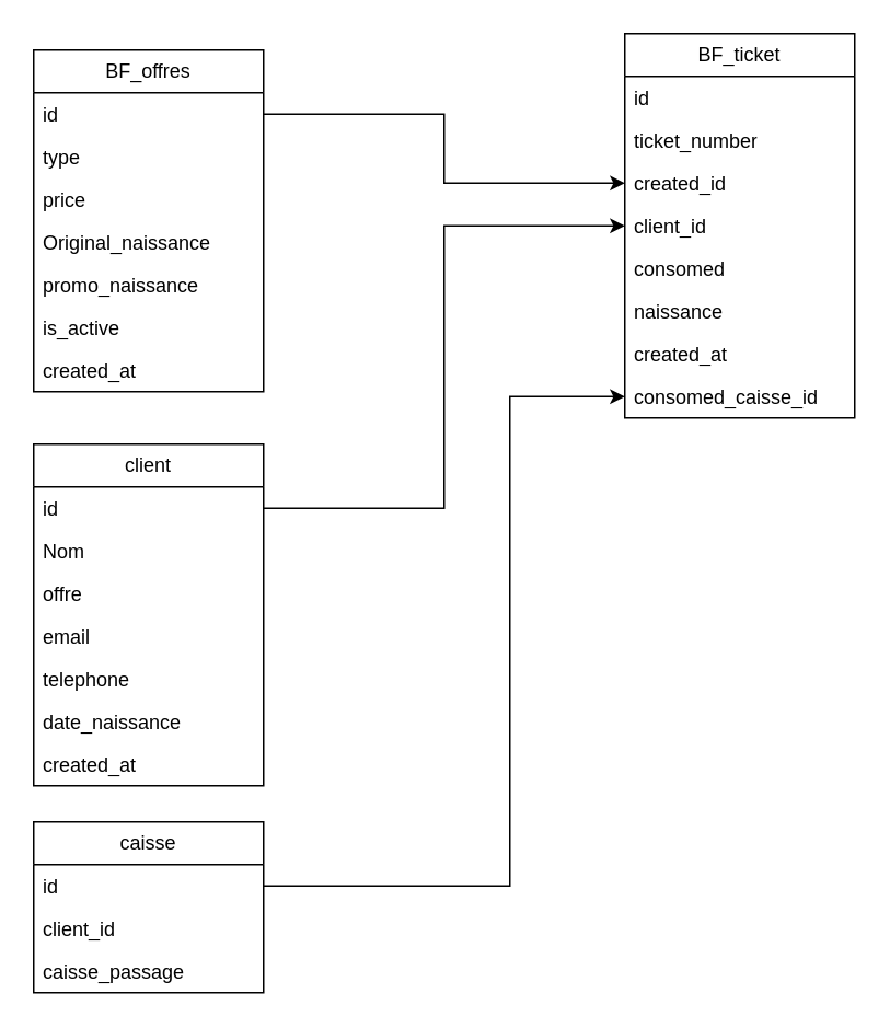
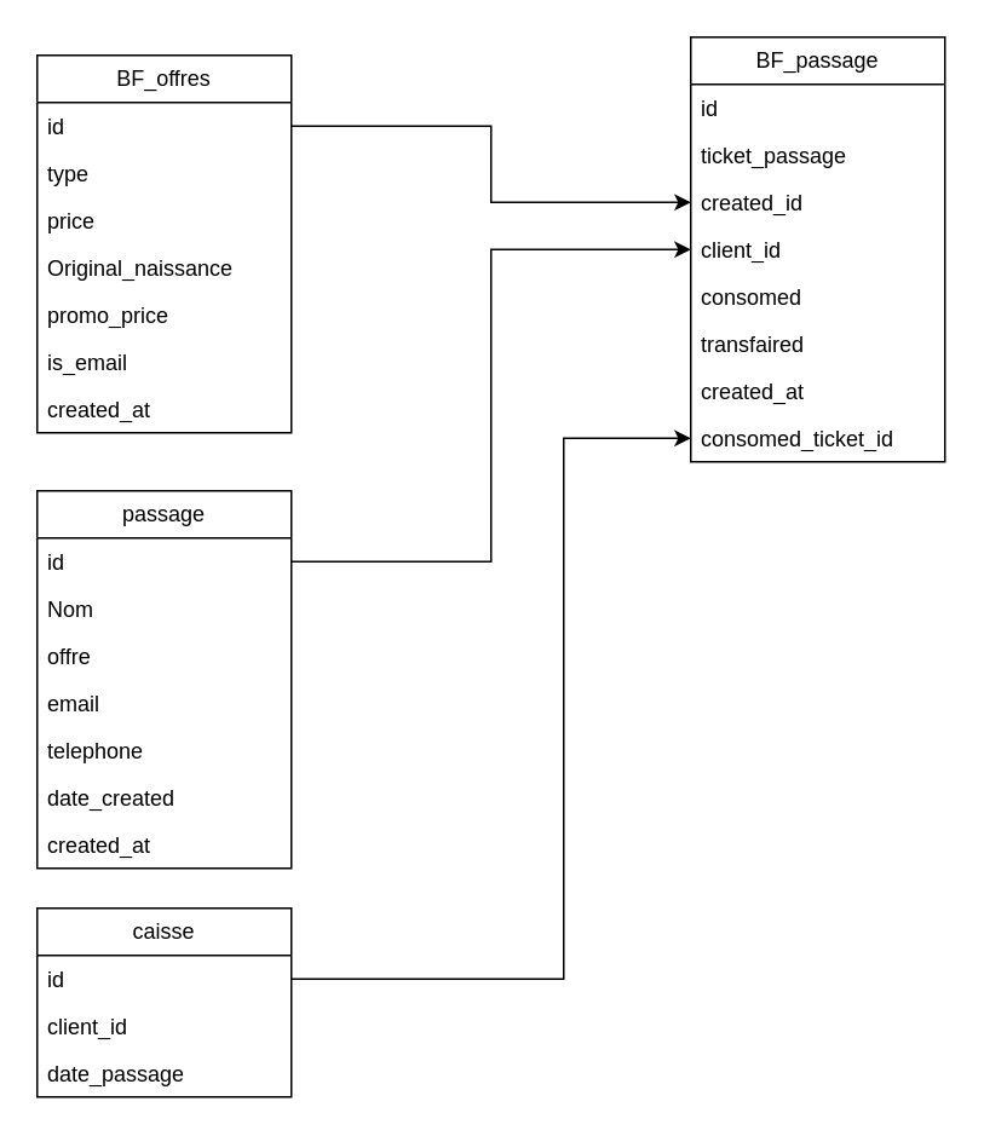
  <mxCell id="0" />
  <mxCell id="1" parent="0" />
  <mxCell id="2" value="BF_offres" style="swimlane;fontStyle=0;childLayout=stackLayout;horizontal=1;startSize=26;fillColor=none;horizontalStack=0;resizeParent=1;resizeParentMax=0;resizeLast=0;collapsible=1;marginBottom=0;whiteSpace=wrap;html=1;" vertex="1" parent="1"><mxGeometry x="20" y="30" width="140" height="208" as="geometry" /></mxCell>
  <mxCell id="3" value="id" style="text;strokeColor=none;fillColor=none;align=left;verticalAlign=top;spacingLeft=4;spacingRight=4;overflow=hidden;rotatable=0;points=[[0,0.5],[1,0.5]];portConstraint=eastwest;whiteSpace=wrap;html=1;" vertex="1" parent="2"><mxGeometry y="26" width="140" height="26" as="geometry" /></mxCell>
  <mxCell id="4" value="type" style="text;strokeColor=none;fillColor=none;align=left;verticalAlign=top;spacingLeft=4;spacingRight=4;overflow=hidden;rotatable=0;points=[[0,0.5],[1,0.5]];portConstraint=eastwest;whiteSpace=wrap;html=1;" vertex="1" parent="2"><mxGeometry y="52" width="140" height="26" as="geometry" /></mxCell>
  <mxCell id="5" value="price" style="text;strokeColor=none;fillColor=none;align=left;verticalAlign=top;spacingLeft=4;spacingRight=4;overflow=hidden;rotatable=0;points=[[0,0.5],[1,0.5]];portConstraint=eastwest;whiteSpace=wrap;html=1;" vertex="1" parent="2"><mxGeometry y="78" width="140" height="26" as="geometry" /></mxCell>
  <mxCell id="6" value="Original_naissance" style="text;strokeColor=none;fillColor=none;align=left;verticalAlign=top;spacingLeft=4;spacingRight=4;overflow=hidden;rotatable=0;points=[[0,0.5],[1,0.5]];portConstraint=eastwest;whiteSpace=wrap;html=1;" vertex="1" parent="2"><mxGeometry y="104" width="140" height="26" as="geometry" /></mxCell>
- <mxCell id="7" value="promo_naissance" style="text;strokeColor=none;fillColor=none;align=left;verticalAlign=top;spacingLeft=4;spacingRight=4;overflow=hidden;rotatable=0;points=[[0,0.5],[1,0.5]];portConstraint=eastwest;whiteSpace=wrap;html=1;" vertex="1" parent="2"><mxGeometry y="130" width="140" height="26" as="geometry" /></mxCell>
- <mxCell id="8" value="is_active" style="text;strokeColor=none;fillColor=none;align=left;verticalAlign=top;spacingLeft=4;spacingRight=4;overflow=hidden;rotatable=0;points=[[0,0.5],[1,0.5]];portConstraint=eastwest;whiteSpace=wrap;html=1;" vertex="1" parent="2"><mxGeometry y="156" width="140" height="26" as="geometry" /></mxCell>
+ <mxCell id="7" value="promo_price" style="text;strokeColor=none;fillColor=none;align=left;verticalAlign=top;spacingLeft=4;spacingRight=4;overflow=hidden;rotatable=0;points=[[0,0.5],[1,0.5]];portConstraint=eastwest;whiteSpace=wrap;html=1;" vertex="1" parent="2"><mxGeometry y="130" width="140" height="26" as="geometry" /></mxCell>
+ <mxCell id="8" value="is_email" style="text;strokeColor=none;fillColor=none;align=left;verticalAlign=top;spacingLeft=4;spacingRight=4;overflow=hidden;rotatable=0;points=[[0,0.5],[1,0.5]];portConstraint=eastwest;whiteSpace=wrap;html=1;" vertex="1" parent="2"><mxGeometry y="156" width="140" height="26" as="geometry" /></mxCell>
  <mxCell id="9" value="created_at" style="text;strokeColor=none;fillColor=none;align=left;verticalAlign=top;spacingLeft=4;spacingRight=4;overflow=hidden;rotatable=0;points=[[0,0.5],[1,0.5]];portConstraint=eastwest;whiteSpace=wrap;html=1;" vertex="1" parent="2"><mxGeometry y="182" width="140" height="26" as="geometry" /></mxCell>
- <mxCell id="10" value="BF_ticket" style="swimlane;fontStyle=0;childLayout=stackLayout;horizontal=1;startSize=26;fillColor=none;horizontalStack=0;resizeParent=1;resizeParentMax=0;resizeLast=0;collapsible=1;marginBottom=0;whiteSpace=wrap;html=1;" vertex="1" parent="1"><mxGeometry x="380" y="20" width="140" height="234" as="geometry" /></mxCell>
+ <mxCell id="10" value="BF_passage" style="swimlane;fontStyle=0;childLayout=stackLayout;horizontal=1;startSize=26;fillColor=none;horizontalStack=0;resizeParent=1;resizeParentMax=0;resizeLast=0;collapsible=1;marginBottom=0;whiteSpace=wrap;html=1;" vertex="1" parent="1"><mxGeometry x="380" y="20" width="140" height="234" as="geometry" /></mxCell>
  <mxCell id="11" value="id" style="text;strokeColor=none;fillColor=none;align=left;verticalAlign=top;spacingLeft=4;spacingRight=4;overflow=hidden;rotatable=0;points=[[0,0.5],[1,0.5]];portConstraint=eastwest;whiteSpace=wrap;html=1;" vertex="1" parent="10"><mxGeometry y="26" width="140" height="26" as="geometry" /></mxCell>
- <mxCell id="12" value="ticket_number" style="text;strokeColor=none;fillColor=none;align=left;verticalAlign=top;spacingLeft=4;spacingRight=4;overflow=hidden;rotatable=0;points=[[0,0.5],[1,0.5]];portConstraint=eastwest;whiteSpace=wrap;html=1;" vertex="1" parent="10"><mxGeometry y="52" width="140" height="26" as="geometry" /></mxCell>
+ <mxCell id="12" value="ticket_passage" style="text;strokeColor=none;fillColor=none;align=left;verticalAlign=top;spacingLeft=4;spacingRight=4;overflow=hidden;rotatable=0;points=[[0,0.5],[1,0.5]];portConstraint=eastwest;whiteSpace=wrap;html=1;" vertex="1" parent="10"><mxGeometry y="52" width="140" height="26" as="geometry" /></mxCell>
  <mxCell id="13" value="created_id" style="text;strokeColor=none;fillColor=none;align=left;verticalAlign=top;spacingLeft=4;spacingRight=4;overflow=hidden;rotatable=0;points=[[0,0.5],[1,0.5]];portConstraint=eastwest;whiteSpace=wrap;html=1;" vertex="1" parent="10"><mxGeometry y="78" width="140" height="26" as="geometry" /></mxCell>
  <mxCell id="14" value="client_id" style="text;strokeColor=none;fillColor=none;align=left;verticalAlign=top;spacingLeft=4;spacingRight=4;overflow=hidden;rotatable=0;points=[[0,0.5],[1,0.5]];portConstraint=eastwest;whiteSpace=wrap;html=1;" vertex="1" parent="10"><mxGeometry y="104" width="140" height="26" as="geometry" /></mxCell>
  <mxCell id="15" value="consomed" style="text;strokeColor=none;fillColor=none;align=left;verticalAlign=top;spacingLeft=4;spacingRight=4;overflow=hidden;rotatable=0;points=[[0,0.5],[1,0.5]];portConstraint=eastwest;whiteSpace=wrap;html=1;" vertex="1" parent="10"><mxGeometry y="130" width="140" height="26" as="geometry" /></mxCell>
- <mxCell id="16" value="naissance" style="text;strokeColor=none;fillColor=none;align=left;verticalAlign=top;spacingLeft=4;spacingRight=4;overflow=hidden;rotatable=0;points=[[0,0.5],[1,0.5]];portConstraint=eastwest;whiteSpace=wrap;html=1;" vertex="1" parent="10"><mxGeometry y="156" width="140" height="26" as="geometry" /></mxCell>
+ <mxCell id="16" value="transfaired" style="text;strokeColor=none;fillColor=none;align=left;verticalAlign=top;spacingLeft=4;spacingRight=4;overflow=hidden;rotatable=0;points=[[0,0.5],[1,0.5]];portConstraint=eastwest;whiteSpace=wrap;html=1;" vertex="1" parent="10"><mxGeometry y="156" width="140" height="26" as="geometry" /></mxCell>
  <mxCell id="17" value="created_at" style="text;strokeColor=none;fillColor=none;align=left;verticalAlign=top;spacingLeft=4;spacingRight=4;overflow=hidden;rotatable=0;points=[[0,0.5],[1,0.5]];portConstraint=eastwest;whiteSpace=wrap;html=1;" vertex="1" parent="10"><mxGeometry y="182" width="140" height="26" as="geometry" /></mxCell>
- <mxCell id="18" value="consomed_caisse_id" style="text;strokeColor=none;fillColor=none;align=left;verticalAlign=top;spacingLeft=4;spacingRight=4;overflow=hidden;rotatable=0;points=[[0,0.5],[1,0.5]];portConstraint=eastwest;whiteSpace=wrap;html=1;" vertex="1" parent="10"><mxGeometry y="208" width="140" height="26" as="geometry" /></mxCell>
+ <mxCell id="18" value="consomed_ticket_id" style="text;strokeColor=none;fillColor=none;align=left;verticalAlign=top;spacingLeft=4;spacingRight=4;overflow=hidden;rotatable=0;points=[[0,0.5],[1,0.5]];portConstraint=eastwest;whiteSpace=wrap;html=1;" vertex="1" parent="10"><mxGeometry y="208" width="140" height="26" as="geometry" /></mxCell>
  <mxCell id="19" style="edgeStyle=orthogonalEdgeStyle;rounded=0;orthogonalLoop=1;jettySize=auto;html=1;exitX=1;exitY=0.5;exitDx=0;exitDy=0;entryX=0;entryY=0.5;entryDx=0;entryDy=0;" edge="1" parent="1" source="3" target="13"><mxGeometry relative="1" as="geometry" /></mxCell>
- <mxCell id="20" value="client" style="swimlane;fontStyle=0;childLayout=stackLayout;horizontal=1;startSize=26;fillColor=none;horizontalStack=0;resizeParent=1;resizeParentMax=0;resizeLast=0;collapsible=1;marginBottom=0;whiteSpace=wrap;html=1;" vertex="1" parent="1"><mxGeometry x="20" y="270" width="140" height="208" as="geometry" /></mxCell>
+ <mxCell id="20" value="passage" style="swimlane;fontStyle=0;childLayout=stackLayout;horizontal=1;startSize=26;fillColor=none;horizontalStack=0;resizeParent=1;resizeParentMax=0;resizeLast=0;collapsible=1;marginBottom=0;whiteSpace=wrap;html=1;" vertex="1" parent="1"><mxGeometry x="20" y="270" width="140" height="208" as="geometry" /></mxCell>
  <mxCell id="21" value="id" style="text;strokeColor=none;fillColor=none;align=left;verticalAlign=top;spacingLeft=4;spacingRight=4;overflow=hidden;rotatable=0;points=[[0,0.5],[1,0.5]];portConstraint=eastwest;whiteSpace=wrap;html=1;" vertex="1" parent="20"><mxGeometry y="26" width="140" height="26" as="geometry" /></mxCell>
  <mxCell id="22" value="Nom" style="text;strokeColor=none;fillColor=none;align=left;verticalAlign=top;spacingLeft=4;spacingRight=4;overflow=hidden;rotatable=0;points=[[0,0.5],[1,0.5]];portConstraint=eastwest;whiteSpace=wrap;html=1;" vertex="1" parent="20"><mxGeometry y="52" width="140" height="26" as="geometry" /></mxCell>
  <mxCell id="23" value="offre" style="text;strokeColor=none;fillColor=none;align=left;verticalAlign=top;spacingLeft=4;spacingRight=4;overflow=hidden;rotatable=0;points=[[0,0.5],[1,0.5]];portConstraint=eastwest;whiteSpace=wrap;html=1;" vertex="1" parent="20"><mxGeometry y="78" width="140" height="26" as="geometry" /></mxCell>
  <mxCell id="24" value="email" style="text;strokeColor=none;fillColor=none;align=left;verticalAlign=top;spacingLeft=4;spacingRight=4;overflow=hidden;rotatable=0;points=[[0,0.5],[1,0.5]];portConstraint=eastwest;whiteSpace=wrap;html=1;" vertex="1" parent="20"><mxGeometry y="104" width="140" height="26" as="geometry" /></mxCell>
  <mxCell id="25" value="telephone" style="text;strokeColor=none;fillColor=none;align=left;verticalAlign=top;spacingLeft=4;spacingRight=4;overflow=hidden;rotatable=0;points=[[0,0.5],[1,0.5]];portConstraint=eastwest;whiteSpace=wrap;html=1;" vertex="1" parent="20"><mxGeometry y="130" width="140" height="26" as="geometry" /></mxCell>
- <mxCell id="26" value="date_naissance" style="text;strokeColor=none;fillColor=none;align=left;verticalAlign=top;spacingLeft=4;spacingRight=4;overflow=hidden;rotatable=0;points=[[0,0.5],[1,0.5]];portConstraint=eastwest;whiteSpace=wrap;html=1;" vertex="1" parent="20"><mxGeometry y="156" width="140" height="26" as="geometry" /></mxCell>
+ <mxCell id="26" value="date_created" style="text;strokeColor=none;fillColor=none;align=left;verticalAlign=top;spacingLeft=4;spacingRight=4;overflow=hidden;rotatable=0;points=[[0,0.5],[1,0.5]];portConstraint=eastwest;whiteSpace=wrap;html=1;" vertex="1" parent="20"><mxGeometry y="156" width="140" height="26" as="geometry" /></mxCell>
  <mxCell id="27" value="created_at" style="text;strokeColor=none;fillColor=none;align=left;verticalAlign=top;spacingLeft=4;spacingRight=4;overflow=hidden;rotatable=0;points=[[0,0.5],[1,0.5]];portConstraint=eastwest;whiteSpace=wrap;html=1;" vertex="1" parent="20"><mxGeometry y="182" width="140" height="26" as="geometry" /></mxCell>
  <mxCell id="28" style="edgeStyle=orthogonalEdgeStyle;rounded=0;orthogonalLoop=1;jettySize=auto;html=1;exitX=1;exitY=0.5;exitDx=0;exitDy=0;entryX=0;entryY=0.5;entryDx=0;entryDy=0;" edge="1" parent="1" source="21" target="14"><mxGeometry relative="1" as="geometry" /></mxCell>
  <mxCell id="29" value="caisse" style="swimlane;fontStyle=0;childLayout=stackLayout;horizontal=1;startSize=26;fillColor=none;horizontalStack=0;resizeParent=1;resizeParentMax=0;resizeLast=0;collapsible=1;marginBottom=0;whiteSpace=wrap;html=1;" vertex="1" parent="1"><mxGeometry x="20" y="500" width="140" height="104" as="geometry" /></mxCell>
  <mxCell id="30" value="id" style="text;strokeColor=none;fillColor=none;align=left;verticalAlign=top;spacingLeft=4;spacingRight=4;overflow=hidden;rotatable=0;points=[[0,0.5],[1,0.5]];portConstraint=eastwest;whiteSpace=wrap;html=1;" vertex="1" parent="29"><mxGeometry y="26" width="140" height="26" as="geometry" /></mxCell>
  <mxCell id="31" value="client_id" style="text;strokeColor=none;fillColor=none;align=left;verticalAlign=top;spacingLeft=4;spacingRight=4;overflow=hidden;rotatable=0;points=[[0,0.5],[1,0.5]];portConstraint=eastwest;whiteSpace=wrap;html=1;" vertex="1" parent="29"><mxGeometry y="52" width="140" height="26" as="geometry" /></mxCell>
- <mxCell id="32" value="caisse_passage" style="text;strokeColor=none;fillColor=none;align=left;verticalAlign=top;spacingLeft=4;spacingRight=4;overflow=hidden;rotatable=0;points=[[0,0.5],[1,0.5]];portConstraint=eastwest;whiteSpace=wrap;html=1;" vertex="1" parent="29"><mxGeometry y="78" width="140" height="26" as="geometry" /></mxCell>
+ <mxCell id="32" value="date_passage" style="text;strokeColor=none;fillColor=none;align=left;verticalAlign=top;spacingLeft=4;spacingRight=4;overflow=hidden;rotatable=0;points=[[0,0.5],[1,0.5]];portConstraint=eastwest;whiteSpace=wrap;html=1;" vertex="1" parent="29"><mxGeometry y="78" width="140" height="26" as="geometry" /></mxCell>
  <mxCell id="33" style="edgeStyle=orthogonalEdgeStyle;rounded=0;orthogonalLoop=1;jettySize=auto;html=1;exitX=1;exitY=0.5;exitDx=0;exitDy=0;entryX=0;entryY=0.5;entryDx=0;entryDy=0;" edge="1" parent="1" source="30" target="18"><mxGeometry relative="1" as="geometry"><Array as="points"><mxPoint x="310" y="539" /><mxPoint x="310" y="241" /></Array></mxGeometry></mxCell>
